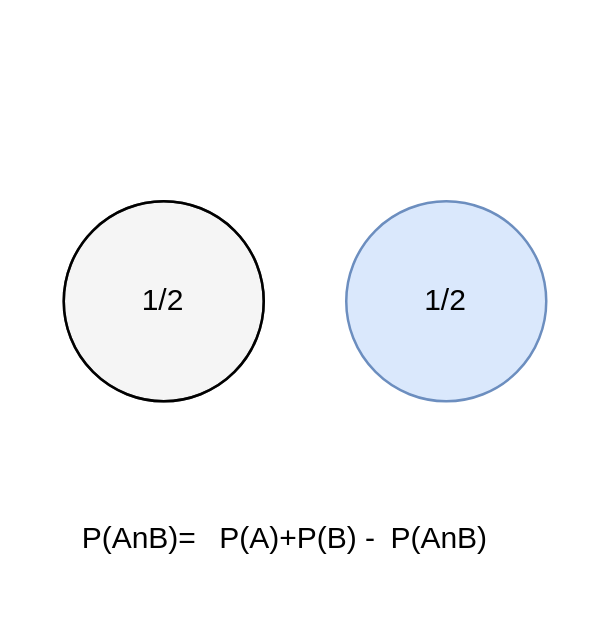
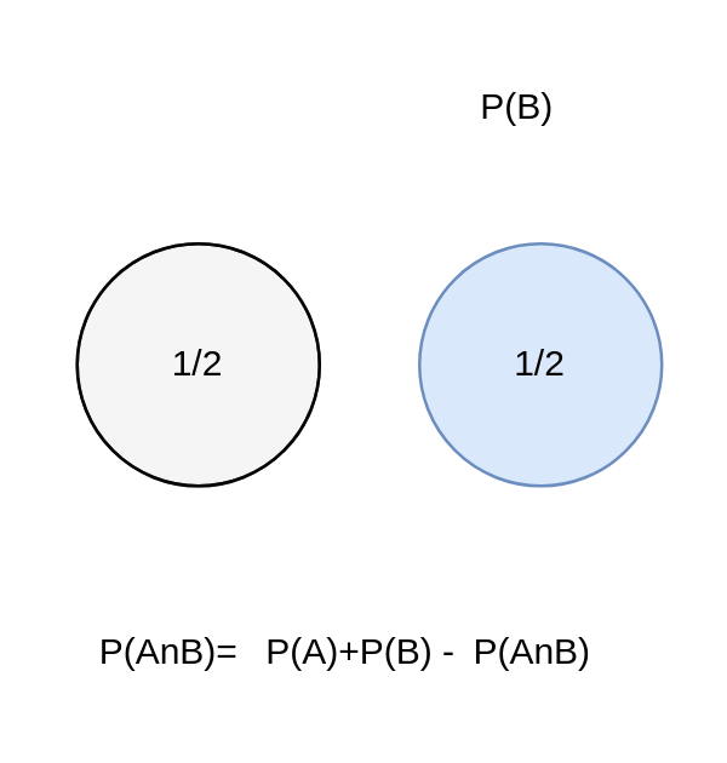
  <mxCell id="0" />
  <mxCell id="1" parent="0" />
  <mxCell id="2" value="" style="ellipse;whiteSpace=wrap;html=1;aspect=fixed;fillColor=#f5f5f5;fontColor=#333333;strokeColor=#666666;" vertex="1" parent="1"><mxGeometry x="25" y="80" width="80" height="80" as="geometry" /></mxCell>
  <mxCell id="3" value="1/2" style="ellipse;whiteSpace=wrap;html=1;aspect=fixed;fillColor=#dae8fc;strokeColor=#6c8ebf;" vertex="1" parent="1"><mxGeometry x="138" y="80" width="80" height="80" as="geometry" /></mxCell>
  <mxCell id="4" value="P(A)+P(B) -&amp;nbsp;" style="text;html=1;align=center;verticalAlign=middle;resizable=0;points=[];autosize=1;strokeColor=none;fillColor=none;" vertex="1" parent="1"><mxGeometry x="75" y="200" width="90" height="30" as="geometry" /></mxCell>
+ <mxCell id="5" value="P(B)" style="text;html=1;align=center;verticalAlign=middle;resizable=0;points=[];autosize=1;strokeColor=none;fillColor=none;" vertex="1" parent="1"><mxGeometry x="145" y="20" width="50" height="30" as="geometry" /></mxCell>
  <mxCell id="6" value="1/2" style="ellipse;whiteSpace=wrap;html=1;aspect=fixed;fillColor=none;" vertex="1" parent="1"><mxGeometry x="25" y="80" width="80" height="80" as="geometry" /></mxCell>
  <mxCell id="7" value="P(AnB)" style="text;html=1;align=center;verticalAlign=middle;resizable=0;points=[];autosize=1;strokeColor=none;fillColor=none;" vertex="1" parent="1"><mxGeometry x="145" y="200" width="60" height="30" as="geometry" /></mxCell>
  <mxCell id="8" value="P(AnB)=" style="text;html=1;align=center;verticalAlign=middle;resizable=0;points=[];autosize=1;strokeColor=none;fillColor=none;" vertex="1" parent="1"><mxGeometry x="20" y="200" width="70" height="30" as="geometry" /></mxCell>
